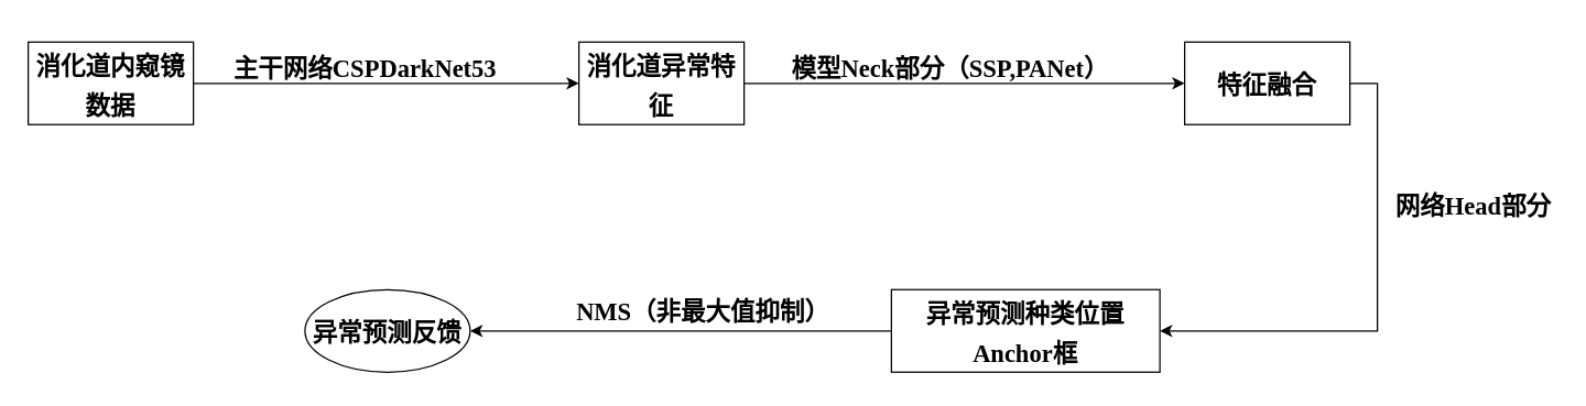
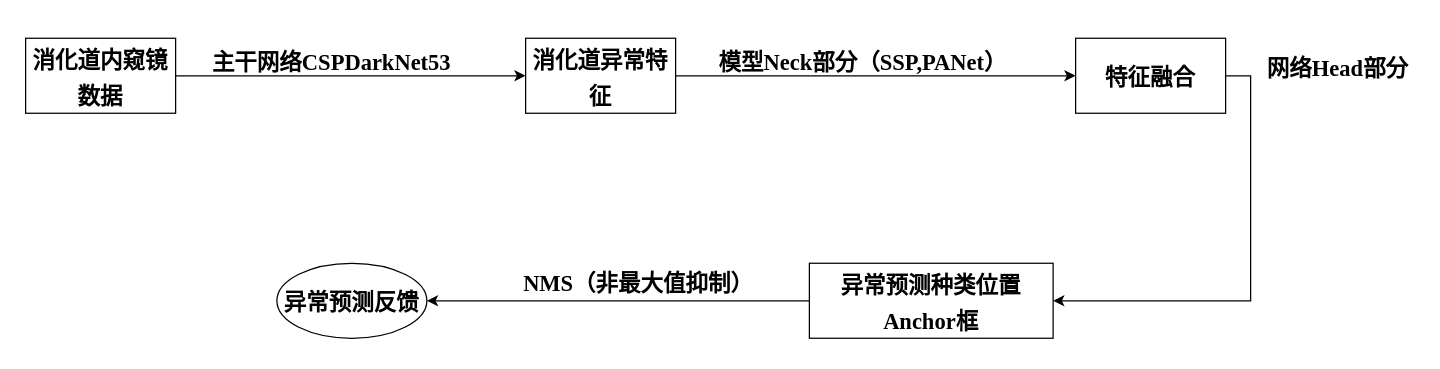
  <mxCell id="0" />
  <mxCell id="1" parent="0" />
  <mxCell id="2" style="edgeStyle=orthogonalEdgeStyle;rounded=0;orthogonalLoop=1;jettySize=auto;html=1;entryX=0;entryY=0.5;entryDx=0;entryDy=0;fontFamily=宋体;fontSource=https%3A%2F%2Fsongti.laoxiezi.com%2F;fontSize=24;fontColor=default;" edge="1" parent="1" source="3" target="5"><mxGeometry relative="1" as="geometry" /></mxCell>
  <mxCell id="3" value="&lt;p class=&quot;MsoNormal&quot;&gt;&lt;font style=&quot;font-size: 18px&quot;&gt;&lt;b&gt;消化道内窥镜数据&lt;/b&gt;&lt;/font&gt;&lt;span lang=&quot;EN-US&quot;&gt;&lt;/span&gt;&lt;/p&gt;" style="rounded=0;whiteSpace=wrap;html=1;fontFamily=宋体;fontSource=https%3A%2F%2Fsongti.laoxiezi.com%2F;fontSize=24;fontColor=default;strokeColor=default;fillColor=none;" vertex="1" parent="1"><mxGeometry y="30" width="120" height="60" as="geometry" x="20" /></mxCell>
  <mxCell id="4" style="edgeStyle=orthogonalEdgeStyle;rounded=0;orthogonalLoop=1;jettySize=auto;html=1;entryX=0;entryY=0.5;entryDx=0;entryDy=0;fontFamily=宋体;fontSource=https%3A%2F%2Fsongti.laoxiezi.com%2F;fontSize=24;fontColor=default;" edge="1" parent="1" source="5" target="7"><mxGeometry relative="1" as="geometry" /></mxCell>
  <mxCell id="5" value="&lt;p class=&quot;MsoNormal&quot;&gt;&lt;font style=&quot;font-size: 18px&quot;&gt;&lt;b&gt;消化道异常特征&lt;/b&gt;&lt;/font&gt;&lt;span lang=&quot;EN-US&quot;&gt;&lt;/span&gt;&lt;/p&gt;" style="rounded=0;whiteSpace=wrap;html=1;fontFamily=宋体;fontSource=https%3A%2F%2Fsongti.laoxiezi.com%2F;fontSize=24;fontColor=default;strokeColor=default;fillColor=none;" vertex="1" parent="1"><mxGeometry x="420" y="30" width="120" height="60" as="geometry" /></mxCell>
  <mxCell id="6" style="edgeStyle=orthogonalEdgeStyle;rounded=0;orthogonalLoop=1;jettySize=auto;html=1;exitX=1;exitY=0.5;exitDx=0;exitDy=0;entryX=1;entryY=0.5;entryDx=0;entryDy=0;fontFamily=宋体;fontSource=https%3A%2F%2Fsongti.laoxiezi.com%2F;fontSize=24;fontColor=default;" edge="1" parent="1" source="7" target="9"><mxGeometry relative="1" as="geometry" /></mxCell>
  <mxCell id="7" value="&lt;p class=&quot;MsoNormal&quot;&gt;&lt;font style=&quot;font-size: 18px&quot;&gt;&lt;b&gt;特征融合&lt;/b&gt;&lt;/font&gt;&lt;span lang=&quot;EN-US&quot;&gt;&lt;/span&gt;&lt;/p&gt;" style="rounded=0;whiteSpace=wrap;html=1;fontFamily=宋体;fontSource=https%3A%2F%2Fsongti.laoxiezi.com%2F;fontSize=24;fontColor=default;strokeColor=default;fillColor=none;" vertex="1" parent="1"><mxGeometry x="860" y="30" width="120" height="60" as="geometry" /></mxCell>
  <mxCell id="8" style="edgeStyle=orthogonalEdgeStyle;rounded=0;orthogonalLoop=1;jettySize=auto;html=1;entryX=1;entryY=0.5;entryDx=0;entryDy=0;fontFamily=宋体;fontSource=https%3A%2F%2Fsongti.laoxiezi.com%2F;fontSize=24;fontColor=default;" edge="1" parent="1" source="9" target="10"><mxGeometry relative="1" as="geometry" /></mxCell>
  <mxCell id="9" value="&lt;p class=&quot;MsoNormal&quot;&gt;&lt;font style=&quot;font-size: 18px&quot;&gt;&lt;b&gt;异常预测种类位置&lt;span lang=&quot;EN-US&quot;&gt;Anchor&lt;/span&gt;框&lt;/b&gt;&lt;/font&gt;&lt;span lang=&quot;EN-US&quot;&gt;&lt;/span&gt;&lt;/p&gt;" style="rounded=0;whiteSpace=wrap;html=1;fontFamily=宋体;fontSource=https%3A%2F%2Fsongti.laoxiezi.com%2F;fontSize=24;fontColor=default;strokeColor=default;fillColor=none;" vertex="1" parent="1"><mxGeometry x="647" y="210" width="195" height="60" as="geometry" /></mxCell>
  <mxCell id="10" value="&lt;p class=&quot;MsoNormal&quot;&gt;&lt;font style=&quot;font-size: 18px&quot;&gt;&lt;b&gt;异常预测反馈&lt;/b&gt;&lt;/font&gt;&lt;span lang=&quot;EN-US&quot;&gt;&lt;/span&gt;&lt;/p&gt;" style="ellipse;whiteSpace=wrap;html=1;fontFamily=宋体;fontSource=https%3A%2F%2Fsongti.laoxiezi.com%2F;fontSize=24;fontColor=default;strokeColor=default;fillColor=none;" vertex="1" parent="1"><mxGeometry x="221" y="210" width="120" height="60" as="geometry" /></mxCell>
- <mxCell id="11" value="&lt;p class=&quot;MsoNormal&quot;&gt;&lt;font&gt;&lt;b&gt;网络&lt;span lang=&quot;EN-US&quot;&gt;Head&lt;/span&gt;部分&lt;/b&gt;&lt;/font&gt;&lt;span lang=&quot;EN-US&quot;&gt;&lt;/span&gt;&lt;/p&gt;" style="rounded=0;whiteSpace=wrap;html=1;fontFamily=宋体;fontSource=https%3A%2F%2Fsongti.laoxiezi.com%2F;fontSize=18;fontColor=default;strokeColor=none;fillColor=none;" vertex="1" parent="1"><mxGeometry x="1010" y="120" width="120" height="60" as="geometry" /></mxCell>
+ <mxCell id="11" value="&lt;p class=&quot;MsoNormal&quot;&gt;&lt;font&gt;&lt;b&gt;网络&lt;span lang=&quot;EN-US&quot;&gt;Head&lt;/span&gt;部分&lt;/b&gt;&lt;/font&gt;&lt;span lang=&quot;EN-US&quot;&gt;&lt;/span&gt;&lt;/p&gt;" style="rounded=0;whiteSpace=wrap;html=1;fontFamily=宋体;fontSource=https%3A%2F%2Fsongti.laoxiezi.com%2F;fontSize=18;fontColor=default;strokeColor=none;fillColor=none;" vertex="1" parent="1"><mxGeometry x="1010" y="25" width="120" height="60" as="geometry" /></mxCell>
  <mxCell id="12" value="&lt;b&gt;主干网络CSPDarkNet53&lt;/b&gt;" style="rounded=0;whiteSpace=wrap;html=1;fontFamily=宋体;fontSource=https%3A%2F%2Fsongti.laoxiezi.com%2F;fontSize=18;fontColor=default;strokeColor=none;fillColor=none;" vertex="1" parent="1"><mxGeometry x="120" y="20" width="290" height="60" as="geometry" /></mxCell>
  <mxCell id="13" value="&lt;b&gt;模型Neck部分（SSP,PANet）&lt;/b&gt;" style="rounded=0;whiteSpace=wrap;html=1;fontFamily=宋体;fontSource=https%3A%2F%2Fsongti.laoxiezi.com%2F;fontSize=18;fontColor=default;strokeColor=none;fillColor=none;" vertex="1" parent="1"><mxGeometry x="490" y="20" width="400" height="60" as="geometry" /></mxCell>
  <mxCell id="14" value="&lt;b&gt;NMS（非最大值抑制）&lt;/b&gt;" style="rounded=0;whiteSpace=wrap;html=1;fontFamily=宋体;fontSource=https%3A%2F%2Fsongti.laoxiezi.com%2F;fontSize=18;fontColor=default;strokeColor=none;fillColor=none;" vertex="1" parent="1"><mxGeometry x="403" y="197" width="215" height="60" as="geometry" /></mxCell>
